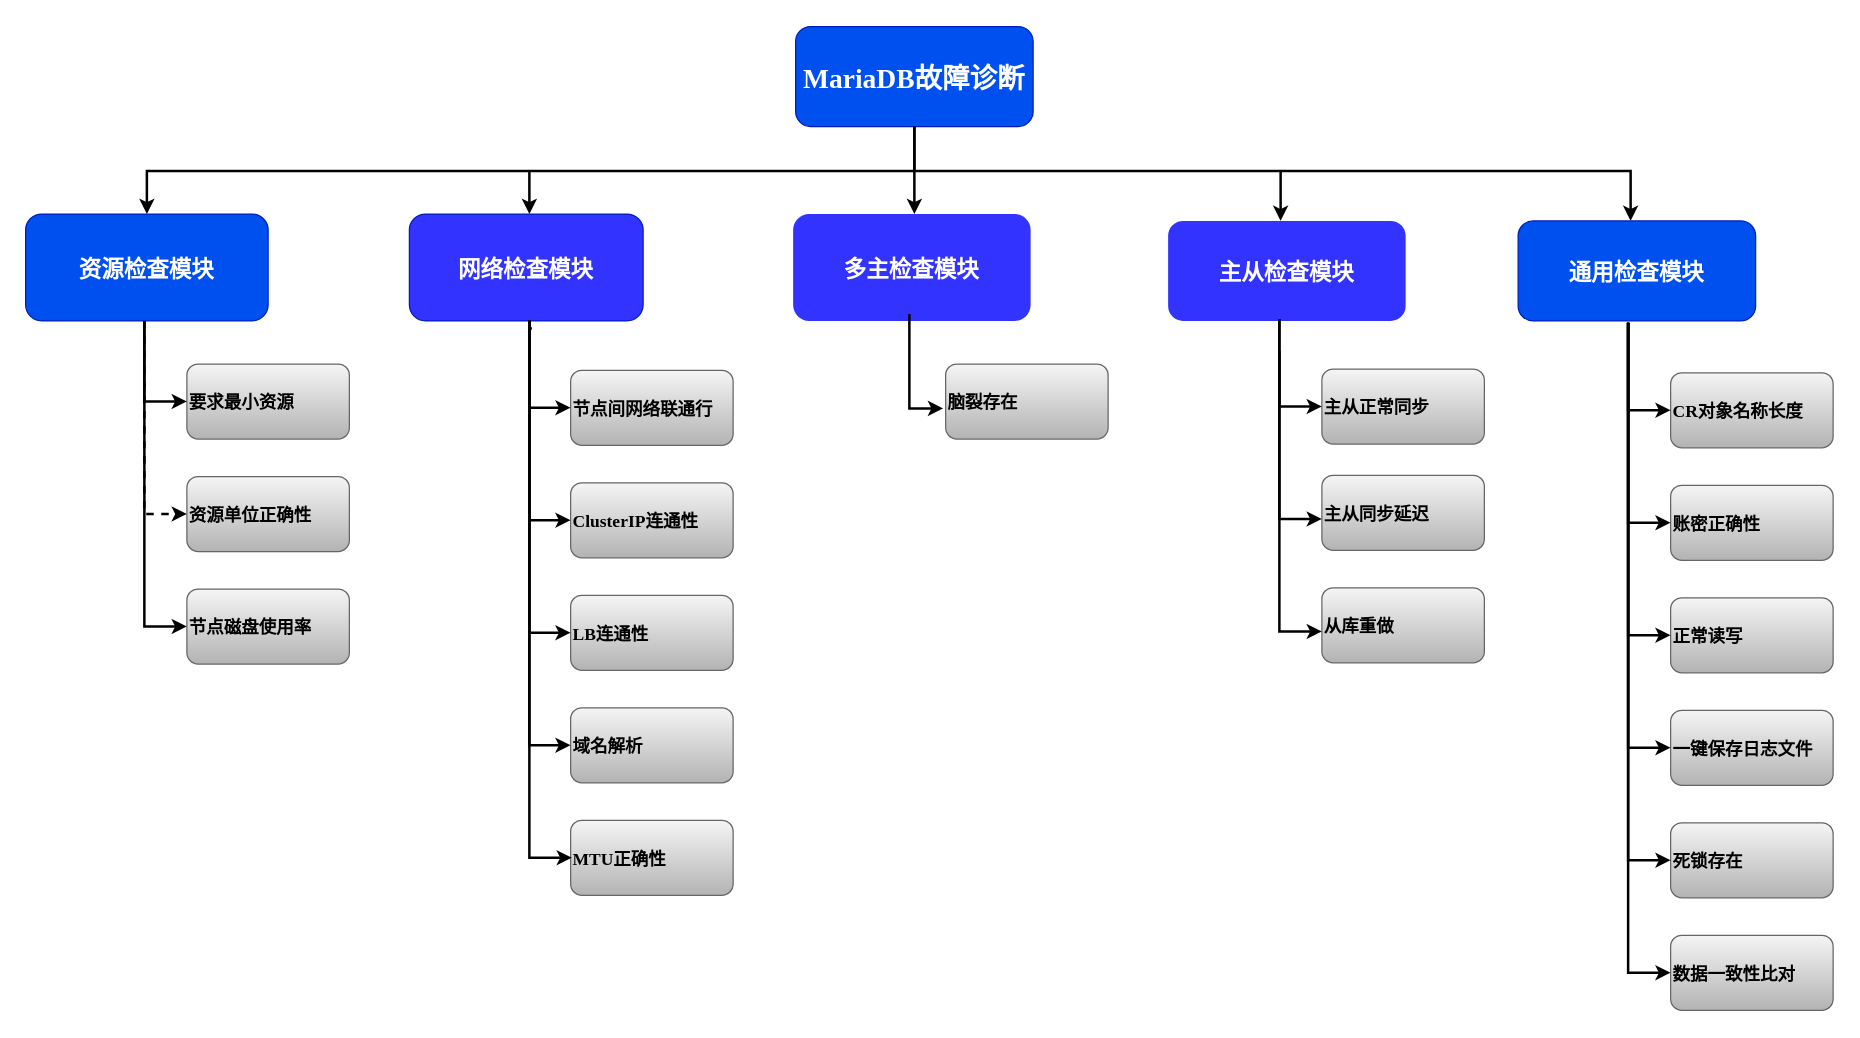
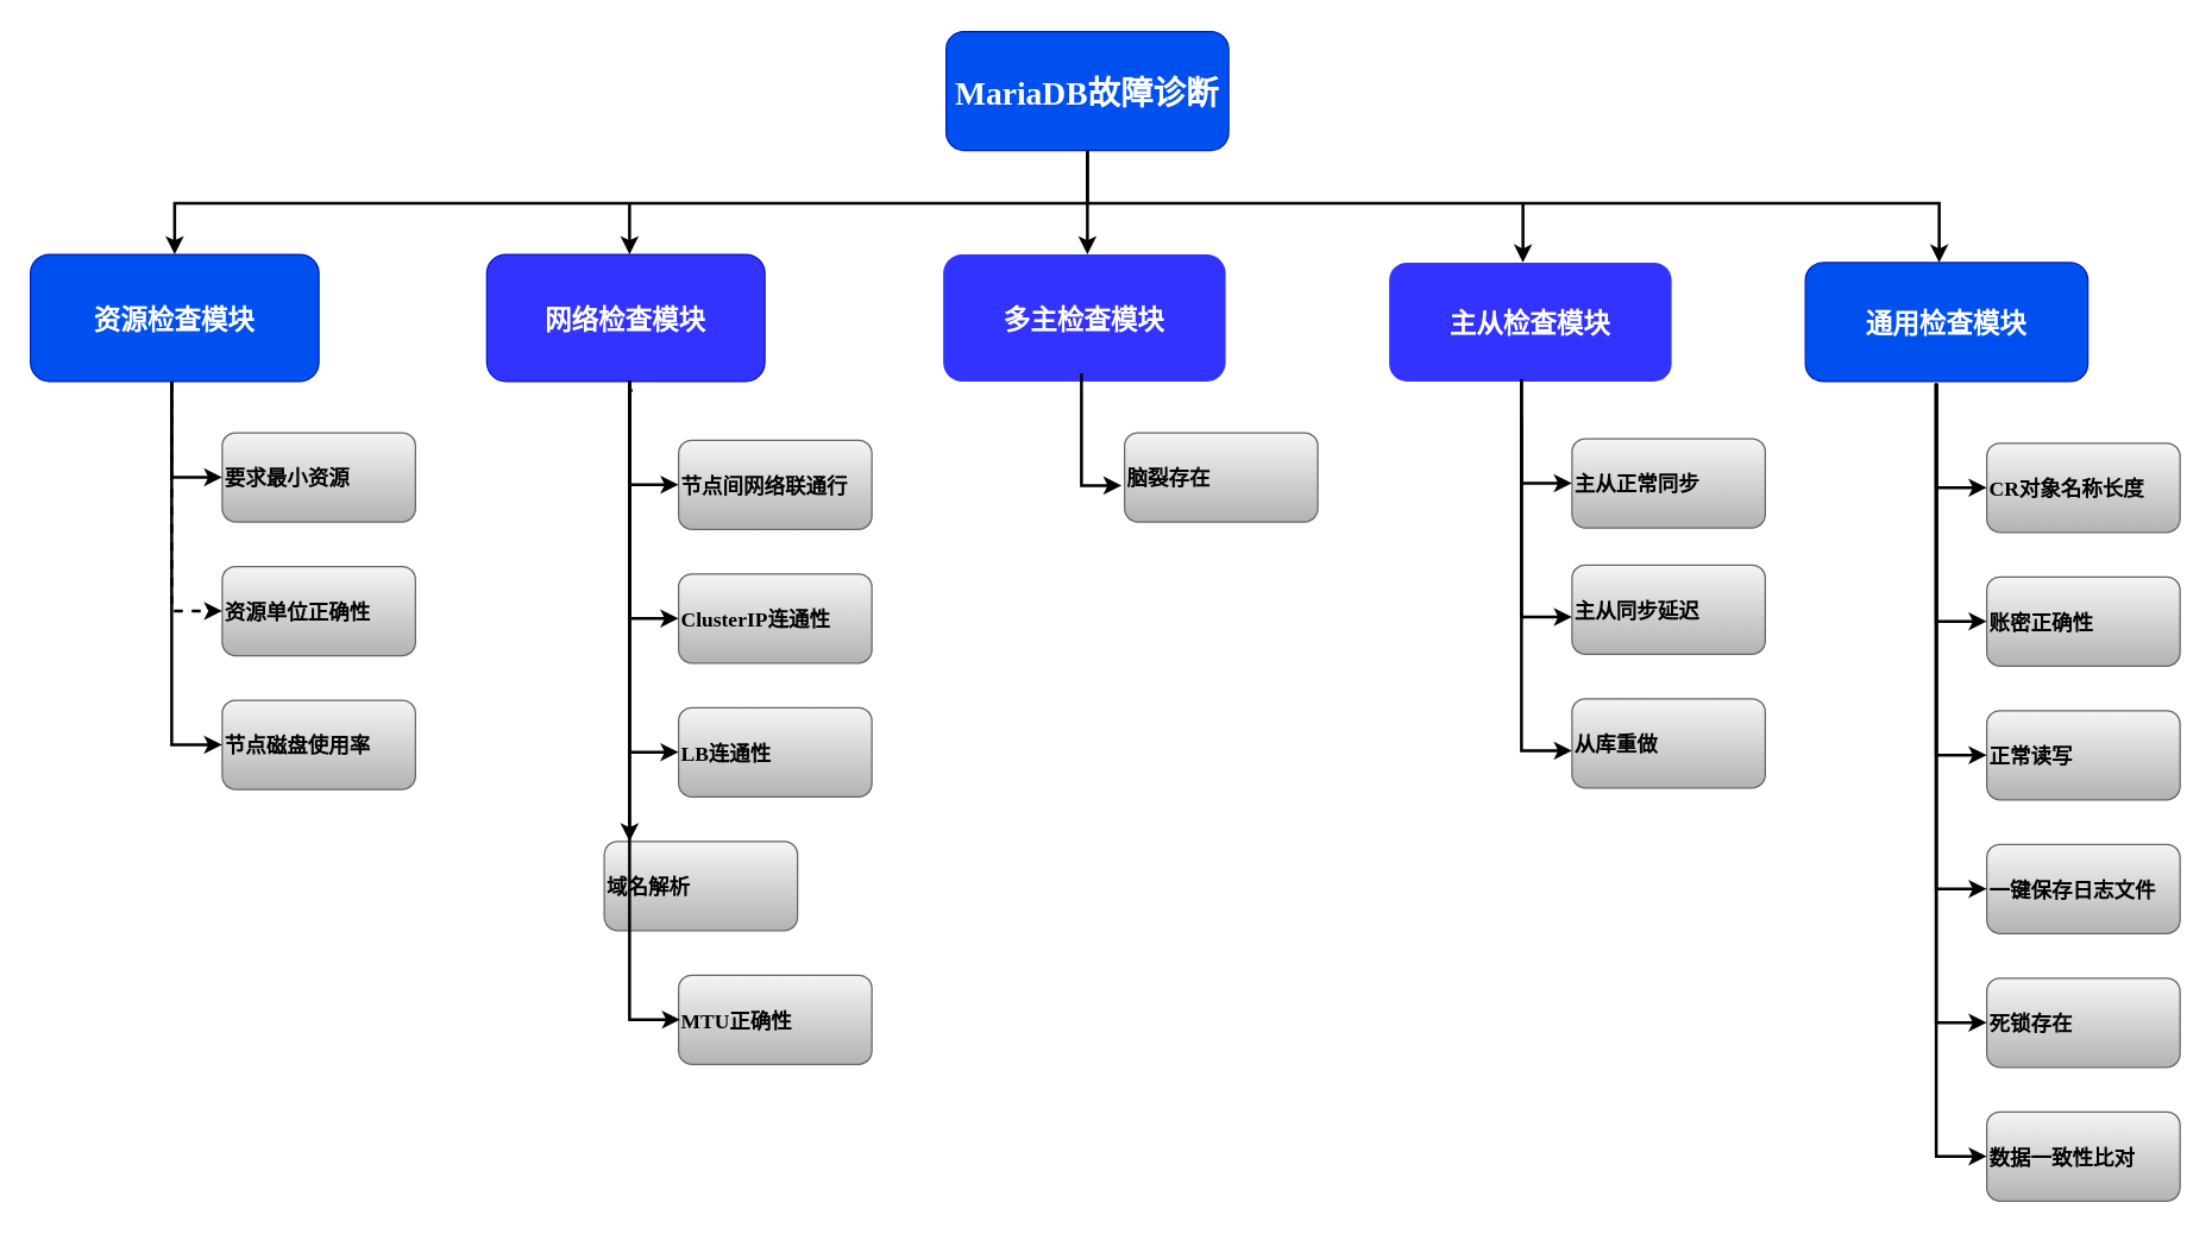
  <mxCell id="0" />
  <mxCell id="1" parent="0" />
  <mxCell id="2" value="MariaDB故障诊断" style="rounded=1;fillColor=#0050ef;strokeColor=#001DBC;fontColor=#ffffff;fontStyle=1;fontFamily=Tahoma;fontSize=22;" parent="1" vertex="1"><mxGeometry x="636" y="20.5" width="190" height="80" as="geometry" /></mxCell>
  <mxCell id="3" value="通用检查模块" style="rounded=1;fillColor=#0050ef;strokeColor=#001DBC;fontColor=#ffffff;fontStyle=1;fontFamily=Tahoma;fontSize=18;" parent="1" vertex="1"><mxGeometry x="1214" y="176" width="190" height="80" as="geometry" /></mxCell>
  <mxCell id="4" value="" style="edgeStyle=elbowEdgeStyle;elbow=vertical;strokeWidth=2;rounded=0" parent="1" source="2" target="3" edge="1"><mxGeometry x="337" y="234.5" width="100" height="100" as="geometry"><mxPoint x="121" y="150.5" as="sourcePoint" /><mxPoint x="221" y="50.5" as="targetPoint" /><Array as="points"><mxPoint x="1304" y="136" /><mxPoint x="844" y="136" /><mxPoint x="1274" y="135" /><mxPoint x="1314" y="145" /></Array></mxGeometry></mxCell>
  <mxCell id="5" value="多主检查模块" style="rounded=1;fillColor=#3333FF;gradientColor=none;strokeColor=none;fontColor=#FFFFFF;fontStyle=1;fontFamily=Tahoma;fontSize=18;" parent="1" vertex="1"><mxGeometry x="634" y="170.5" width="190" height="85.5" as="geometry" /></mxCell>
  <mxCell id="6" value="网络检查模块" style="rounded=1;fillColor=#3333ff;strokeColor=#001DBC;fontColor=#ffffff;fontStyle=1;fontFamily=Tahoma;fontSize=18;" parent="1" vertex="1"><mxGeometry x="327" y="170.5" width="187" height="85.5" as="geometry" /></mxCell>
  <mxCell id="7" value="资源检查模块" style="rounded=1;fillColor=#0050ef;strokeColor=#001DBC;fontStyle=1;fontFamily=Tahoma;fontSize=18;fontColor=#ffffff;" parent="1" vertex="1"><mxGeometry x="20" y="170.5" width="194" height="85.5" as="geometry" /></mxCell>
  <mxCell id="8" value="要求最小资源" style="rounded=1;fillColor=#f5f5f5;strokeColor=#666666;fontStyle=1;fontFamily=Tahoma;fontSize=14;gradientColor=#b3b3b3;align=left;" parent="1" vertex="1"><mxGeometry x="149" y="290.5" width="130" height="60" as="geometry" /></mxCell>
  <mxCell id="9" value="资源单位正确性" style="rounded=1;fillColor=#f5f5f5;strokeColor=#666666;fontStyle=1;fontFamily=Tahoma;fontSize=14;gradientColor=#b3b3b3;align=left;" parent="1" vertex="1"><mxGeometry x="149" y="380.5" width="130" height="60" as="geometry" /></mxCell>
  <mxCell id="10" value="节点磁盘使用率" style="rounded=1;fillColor=#f5f5f5;gradientColor=#b3b3b3;strokeColor=#666666;fontStyle=1;fontFamily=Tahoma;fontSize=14;align=left;" parent="1" vertex="1"><mxGeometry x="149" y="470.5" width="130" height="60" as="geometry" /></mxCell>
  <mxCell id="11" value="" style="edgeStyle=elbowEdgeStyle;elbow=vertical;strokeWidth=2;rounded=0" parent="1" edge="1"><mxGeometry x="348" y="244.5" width="100" height="100" as="geometry"><mxPoint x="423" y="136" as="sourcePoint" /><mxPoint x="423" y="170.5" as="targetPoint" /></mxGeometry></mxCell>
  <mxCell id="12" value="" style="edgeStyle=elbowEdgeStyle;elbow=vertical;strokeWidth=2;rounded=0" parent="1" source="2" target="7" edge="1"><mxGeometry x="-23" y="154.5" width="100" height="100" as="geometry"><mxPoint x="-239" y="70.5" as="sourcePoint" /><mxPoint x="-139" y="-29.5" as="targetPoint" /></mxGeometry></mxCell>
  <mxCell id="13" value="" style="edgeStyle=elbowEdgeStyle;elbow=horizontal;strokeWidth=2;rounded=0" parent="1" source="7" target="8" edge="1"><mxGeometry x="106" y="154.5" width="100" height="100" as="geometry"><mxPoint x="-110" y="70.5" as="sourcePoint" /><mxPoint x="-10" y="-29.5" as="targetPoint" /><Array as="points"><mxPoint x="115" y="270.5" /></Array></mxGeometry></mxCell>
  <mxCell id="14" value="" style="edgeStyle=elbowEdgeStyle;elbow=horizontal;strokeWidth=2;rounded=0;dashed=1;" parent="1" source="7" target="9" edge="1"><mxGeometry x="106" y="154.5" width="100" height="100" as="geometry"><mxPoint x="-110" y="70.5" as="sourcePoint" /><mxPoint x="-10" y="-29.5" as="targetPoint" /><Array as="points"><mxPoint x="115" y="310.5" /></Array></mxGeometry></mxCell>
  <mxCell id="15" value="" style="edgeStyle=elbowEdgeStyle;elbow=horizontal;strokeWidth=2;rounded=0;entryX=0;entryY=0.5;entryDx=0;entryDy=0;" parent="1" source="7" target="10" edge="1"><mxGeometry x="106" y="154.5" width="100" height="100" as="geometry"><mxPoint x="-110" y="70.5" as="sourcePoint" /><mxPoint x="149" y="770.5" as="targetPoint" /><Array as="points"><mxPoint x="115" y="500.5" /></Array></mxGeometry></mxCell>
  <mxCell id="16" value="主从检查模块" style="rounded=1;fillColor=#3333FF;gradientColor=none;strokeColor=none;fontColor=#FFFFFF;fontStyle=1;fontFamily=Tahoma;fontSize=18;" vertex="1" parent="1"><mxGeometry x="934" y="176" width="190" height="80" as="geometry" /></mxCell>
  <mxCell id="17" value="节点间网络联通行" style="rounded=1;fillColor=#f5f5f5;strokeColor=#666666;fontStyle=1;fontFamily=Tahoma;fontSize=14;gradientColor=#b3b3b3;align=left;" vertex="1" parent="1"><mxGeometry x="456" y="295.5" width="130" height="60" as="geometry" /></mxCell>
  <mxCell id="18" value="ClusterIP连通性" style="rounded=1;fillColor=#f5f5f5;strokeColor=#666666;fontStyle=1;fontFamily=Tahoma;fontSize=14;gradientColor=#b3b3b3;align=left;" vertex="1" parent="1"><mxGeometry x="456" y="385.5" width="130" height="60" as="geometry" /></mxCell>
  <mxCell id="19" value="LB连通性" style="rounded=1;fillColor=#f5f5f5;gradientColor=#b3b3b3;strokeColor=#666666;fontStyle=1;fontFamily=Tahoma;fontSize=14;align=left;" vertex="1" parent="1"><mxGeometry x="456" y="475.5" width="130" height="60" as="geometry" /></mxCell>
- <mxCell id="20" value="域名解析" style="rounded=1;fillColor=#f5f5f5;gradientColor=#b3b3b3;strokeColor=#666666;fontStyle=1;fontFamily=Tahoma;fontSize=14;align=left;" vertex="1" parent="1"><mxGeometry x="456" y="565.5" width="130" height="60" as="geometry" /></mxCell>
+ <mxCell id="20" value="域名解析" style="rounded=1;fillColor=#f5f5f5;gradientColor=#b3b3b3;strokeColor=#666666;fontStyle=1;fontFamily=Tahoma;fontSize=14;align=left;" vertex="1" parent="1"><mxGeometry x="406" y="565.5" width="130" height="60" as="geometry" /></mxCell>
  <mxCell id="21" value="MTU正确性" style="rounded=1;fillColor=#f5f5f5;gradientColor=#b3b3b3;strokeColor=#666666;fontStyle=1;fontFamily=Tahoma;fontSize=14;align=left;" vertex="1" parent="1"><mxGeometry x="456" y="655.5" width="130" height="60" as="geometry" /></mxCell>
  <mxCell id="22" value="" style="edgeStyle=elbowEdgeStyle;elbow=horizontal;strokeWidth=2;rounded=0" edge="1" parent="1" target="17"><mxGeometry x="414" y="159.5" width="100" height="100" as="geometry"><mxPoint x="423" y="255.5" as="sourcePoint" /><mxPoint x="298" y="-24.5" as="targetPoint" /><Array as="points"><mxPoint x="423" y="275.5" /></Array></mxGeometry></mxCell>
  <mxCell id="23" value="" style="edgeStyle=elbowEdgeStyle;elbow=horizontal;strokeWidth=2;rounded=0" edge="1" parent="1" target="18"><mxGeometry x="414" y="159.5" width="100" height="100" as="geometry"><mxPoint x="423" y="255.5" as="sourcePoint" /><mxPoint x="298" y="-24.5" as="targetPoint" /><Array as="points"><mxPoint x="423" y="315.5" /></Array></mxGeometry></mxCell>
  <mxCell id="24" value="" style="edgeStyle=elbowEdgeStyle;elbow=horizontal;strokeWidth=2;rounded=0" edge="1" parent="1" target="19"><mxGeometry x="414" y="159.5" width="100" height="100" as="geometry"><mxPoint x="423" y="255.5" as="sourcePoint" /><mxPoint x="298" y="-24.5" as="targetPoint" /><Array as="points"><mxPoint x="423" y="365.5" /></Array></mxGeometry></mxCell>
  <mxCell id="25" value="" style="edgeStyle=elbowEdgeStyle;elbow=horizontal;strokeWidth=2;rounded=0" edge="1" parent="1" target="20"><mxGeometry x="414" y="159.5" width="100" height="100" as="geometry"><mxPoint x="423" y="255.5" as="sourcePoint" /><mxPoint x="298" y="-24.5" as="targetPoint" /><Array as="points"><mxPoint x="423" y="415.5" /></Array></mxGeometry></mxCell>
  <mxCell id="26" value="" style="edgeStyle=elbowEdgeStyle;elbow=horizontal;strokeWidth=2;rounded=0" edge="1" parent="1"><mxGeometry x="414" y="69.5" width="100" height="100" as="geometry"><mxPoint x="425" y="262" as="sourcePoint" /><mxPoint x="457" y="685.5" as="targetPoint" /><Array as="points"><mxPoint x="423" y="415.5" /></Array></mxGeometry></mxCell>
  <mxCell id="27" value="脑裂存在" style="rounded=1;fillColor=#f5f5f5;strokeColor=#666666;fontStyle=1;fontFamily=Tahoma;fontSize=14;gradientColor=#b3b3b3;align=left;" vertex="1" parent="1"><mxGeometry x="756" y="290.5" width="130" height="60" as="geometry" /></mxCell>
  <mxCell id="28" value="" style="edgeStyle=elbowEdgeStyle;elbow=horizontal;strokeWidth=2;rounded=0" edge="1" parent="1"><mxGeometry x="718" y="154.5" width="100" height="100" as="geometry"><mxPoint x="727" y="250.5" as="sourcePoint" /><mxPoint x="754" y="326" as="targetPoint" /><Array as="points"><mxPoint x="727" y="500.5" /></Array></mxGeometry></mxCell>
  <mxCell id="29" value="主从正常同步" style="rounded=1;fillColor=#f5f5f5;strokeColor=#666666;fontStyle=1;fontFamily=Tahoma;fontSize=14;gradientColor=#b3b3b3;align=left;" vertex="1" parent="1"><mxGeometry x="1057" y="294.5" width="130" height="60" as="geometry" /></mxCell>
  <mxCell id="30" value="主从同步延迟" style="rounded=1;fillColor=#f5f5f5;strokeColor=#666666;fontStyle=1;fontFamily=Tahoma;fontSize=14;gradientColor=#b3b3b3;align=left;" vertex="1" parent="1"><mxGeometry x="1057" y="379.5" width="130" height="60" as="geometry" /></mxCell>
  <mxCell id="31" value="从库重做" style="rounded=1;fillColor=#f5f5f5;gradientColor=#b3b3b3;strokeColor=#666666;fontStyle=1;fontFamily=Tahoma;fontSize=14;align=left;" vertex="1" parent="1"><mxGeometry x="1057" y="469.5" width="130" height="60" as="geometry" /></mxCell>
  <mxCell id="32" value="" style="edgeStyle=elbowEdgeStyle;elbow=horizontal;strokeWidth=2;rounded=0" edge="1" parent="1" target="29"><mxGeometry x="1014" y="158.5" width="100" height="100" as="geometry"><mxPoint x="1023" y="254.5" as="sourcePoint" /><mxPoint x="898" y="-25.5" as="targetPoint" /><Array as="points"><mxPoint x="1023" y="274.5" /></Array></mxGeometry></mxCell>
  <mxCell id="33" value="" style="edgeStyle=elbowEdgeStyle;elbow=horizontal;strokeWidth=2;rounded=0" edge="1" parent="1"><mxGeometry x="1014" y="158.5" width="100" height="100" as="geometry"><mxPoint x="1023" y="254.5" as="sourcePoint" /><mxPoint x="1057" y="414.5" as="targetPoint" /><Array as="points"><mxPoint x="1023" y="314.5" /></Array></mxGeometry></mxCell>
  <mxCell id="34" value="" style="edgeStyle=elbowEdgeStyle;elbow=horizontal;strokeWidth=2;rounded=0;entryX=0;entryY=0.5;entryDx=0;entryDy=0;" edge="1" parent="1"><mxGeometry x="1014" y="158.5" width="100" height="100" as="geometry"><mxPoint x="1024" y="281" as="sourcePoint" /><mxPoint x="1057" y="504.5" as="targetPoint" /><Array as="points"><mxPoint x="1023" y="504.5" /></Array></mxGeometry></mxCell>
  <mxCell id="35" value="CR对象名称长度" style="rounded=1;fillColor=#f5f5f5;strokeColor=#666666;fontStyle=1;fontFamily=Tahoma;fontSize=14;gradientColor=#b3b3b3;align=left;" vertex="1" parent="1"><mxGeometry x="1336" y="297.5" width="130" height="60" as="geometry" /></mxCell>
  <mxCell id="36" value="账密正确性" style="rounded=1;fillColor=#f5f5f5;strokeColor=#666666;fontStyle=1;fontFamily=Tahoma;fontSize=14;gradientColor=#b3b3b3;align=left;" vertex="1" parent="1"><mxGeometry x="1336" y="387.5" width="130" height="60" as="geometry" /></mxCell>
  <mxCell id="37" value="正常读写" style="rounded=1;fillColor=#f5f5f5;gradientColor=#b3b3b3;strokeColor=#666666;fontStyle=1;fontFamily=Tahoma;fontSize=14;align=left;" vertex="1" parent="1"><mxGeometry x="1336" y="477.5" width="130" height="60" as="geometry" /></mxCell>
  <mxCell id="38" value="一键保存日志文件" style="rounded=1;fillColor=#f5f5f5;gradientColor=#b3b3b3;strokeColor=#666666;fontStyle=1;fontFamily=Tahoma;fontSize=14;align=left;" vertex="1" parent="1"><mxGeometry x="1336" y="567.5" width="130" height="60" as="geometry" /></mxCell>
  <mxCell id="39" value="死锁存在" style="rounded=1;fillColor=#f5f5f5;gradientColor=#b3b3b3;strokeColor=#666666;fontStyle=1;fontFamily=Tahoma;fontSize=14;align=left;" vertex="1" parent="1"><mxGeometry x="1336" y="657.5" width="130" height="60" as="geometry" /></mxCell>
  <mxCell id="40" value="数据一致性比对" style="rounded=1;fillColor=#f5f5f5;gradientColor=#b3b3b3;strokeColor=#666666;fontStyle=1;fontFamily=Tahoma;fontSize=14;align=left;" vertex="1" parent="1"><mxGeometry x="1336" y="747.5" width="130" height="60" as="geometry" /></mxCell>
  <mxCell id="41" value="" style="edgeStyle=elbowEdgeStyle;elbow=horizontal;strokeWidth=2;rounded=0" edge="1" parent="1" target="35"><mxGeometry x="1293" y="161.5" width="100" height="100" as="geometry"><mxPoint x="1302" y="257.5" as="sourcePoint" /><mxPoint x="1177" y="-22.5" as="targetPoint" /><Array as="points"><mxPoint x="1302" y="277.5" /></Array></mxGeometry></mxCell>
  <mxCell id="42" value="" style="edgeStyle=elbowEdgeStyle;elbow=horizontal;strokeWidth=2;rounded=0" edge="1" parent="1" target="36"><mxGeometry x="1293" y="161.5" width="100" height="100" as="geometry"><mxPoint x="1302" y="257.5" as="sourcePoint" /><mxPoint x="1177" y="-22.5" as="targetPoint" /><Array as="points"><mxPoint x="1302" y="317.5" /></Array></mxGeometry></mxCell>
  <mxCell id="43" value="" style="edgeStyle=elbowEdgeStyle;elbow=horizontal;strokeWidth=2;rounded=0" edge="1" parent="1" target="37"><mxGeometry x="1293" y="161.5" width="100" height="100" as="geometry"><mxPoint x="1302" y="257.5" as="sourcePoint" /><mxPoint x="1177" y="-22.5" as="targetPoint" /><Array as="points"><mxPoint x="1302" y="367.5" /></Array></mxGeometry></mxCell>
  <mxCell id="44" value="" style="edgeStyle=elbowEdgeStyle;elbow=horizontal;strokeWidth=2;rounded=0" edge="1" parent="1" target="38"><mxGeometry x="1293" y="161.5" width="100" height="100" as="geometry"><mxPoint x="1302" y="257.5" as="sourcePoint" /><mxPoint x="1177" y="-22.5" as="targetPoint" /><Array as="points"><mxPoint x="1302" y="417.5" /></Array></mxGeometry></mxCell>
  <mxCell id="45" value="" style="edgeStyle=elbowEdgeStyle;elbow=horizontal;strokeWidth=2;rounded=0" edge="1" parent="1" target="39"><mxGeometry x="1293" y="161.5" width="100" height="100" as="geometry"><mxPoint x="1302" y="257.5" as="sourcePoint" /><mxPoint x="1177" y="-22.5" as="targetPoint" /><Array as="points"><mxPoint x="1302" y="457.5" /></Array></mxGeometry></mxCell>
  <mxCell id="46" value="" style="edgeStyle=elbowEdgeStyle;elbow=horizontal;strokeWidth=2;rounded=0" edge="1" parent="1" target="40"><mxGeometry x="1293" y="161.5" width="100" height="100" as="geometry"><mxPoint x="1302" y="257.5" as="sourcePoint" /><mxPoint x="1177" y="-22.5" as="targetPoint" /><Array as="points"><mxPoint x="1302" y="507.5" /></Array></mxGeometry></mxCell>
  <mxCell id="47" value="" style="edgeStyle=elbowEdgeStyle;elbow=vertical;strokeWidth=2;rounded=0" edge="1" parent="1"><mxGeometry x="656" y="244.5" width="100" height="100" as="geometry"><mxPoint x="731" y="136" as="sourcePoint" /><mxPoint x="731" y="170.5" as="targetPoint" /></mxGeometry></mxCell>
  <mxCell id="48" value="" style="edgeStyle=elbowEdgeStyle;elbow=vertical;strokeWidth=2;rounded=0" edge="1" parent="1"><mxGeometry x="949" y="250" width="100" height="100" as="geometry"><mxPoint x="1024" y="136" as="sourcePoint" /><mxPoint x="1024" y="176" as="targetPoint" /></mxGeometry></mxCell>
